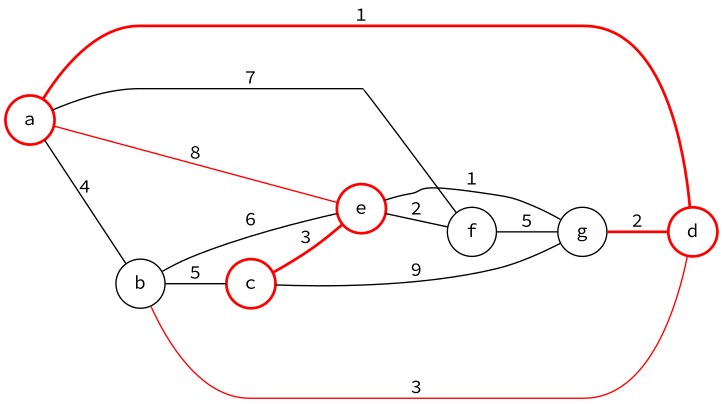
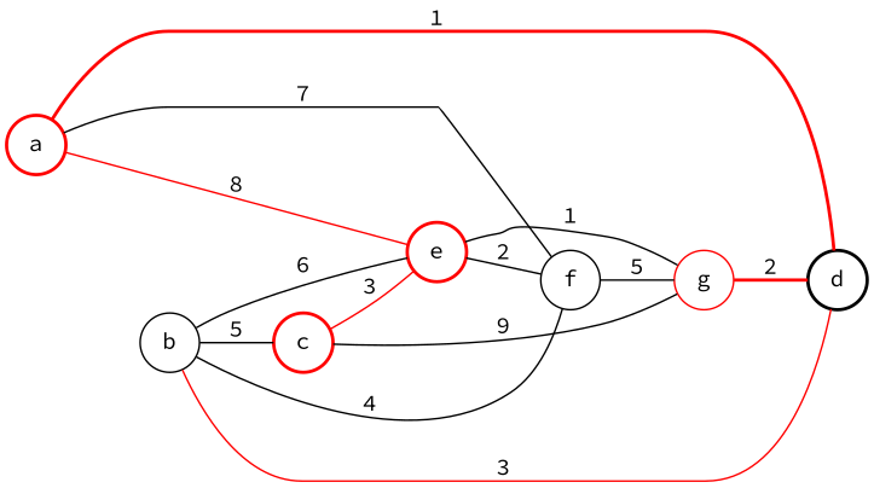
  graph {
    fontname="Source Code Pro"
    rankdir=LR
    node [color=red fontname="Source Code Pro" shape=circle style=bold]
    edge [fontname="Source Code Pro"]
    n1 [label=a]
    n2 [label=b color="" style=""]
-   n3 [label=d]
+   n3 [color=black label=d]
    n4 [label=e]
    n5 [label=f color="" style=""]
    n6 [label=c]
-   n7 [label=g color="" style=""]
-   n1 -- n2 [label=4]
+   n7 [label=g style=""]
+   n5 -- n2 [label=4]
    n1 -- n3 [color=red label=1 style=bold]
    n1 -- n4 [color=red label=8]
    n1 -- n5 [label=7]
    n2 -- n3 [color=red label=3]
    n2 -- n4 [label=6]
    n2 -- n6 [label=5]
    n4 -- n5 [label=2]
    n4 -- n7 [label=1]
    n5 -- n7 [label=5]
-   n6 -- n4 [color=red label=3 style=bold]
+   n6 -- n4 [color=red label=3 style=solid]
    n6 -- n7 [label=9]
    n7 -- n3 [color=red label=2 style=bold]
  }
